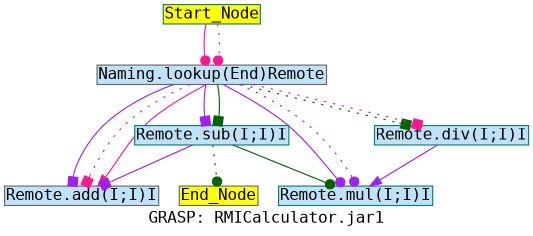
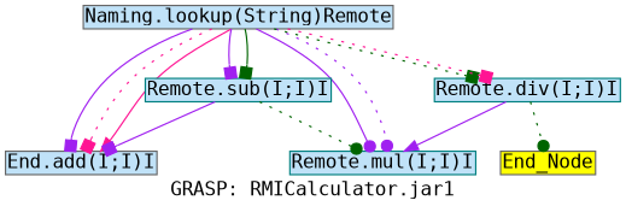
  digraph {
    fontname="DejaVu Sans Mono"
    label="GRASP: RMICalculator.jar1"
    node [color=teal fillcolor="#c0e2f8" fontname="DejaVu Sans Mono" margin=0.02 shape=box style=filled]
    edge [arrowhead=box color=purple fontname="DejaVu Sans Mono" style=solid]
-   Start_Node [fillcolor=yellow height=0 width=0]
-   "Naming.lookup(String)Remote" [color=gray40 height=0 width=0 label="Naming.lookup(End)Remote"]
-   "Remote.add(I;I)I" [color=gray40 height=0 width=0]
+   "Naming.lookup(String)Remote" [color=gray40 height=0 width=0]
+   "Remote.add(I;I)I" [color=gray40 height=0 width=0 label="End.add(I;I)I"]
    "Remote.mul(I;I)I" [height=0 width=0]
    "Remote.sub(I;I)I" [height=0 width=0]
    "Remote.div(I;I)I" [height=0 width=0]
    End_Node [color=gray40 fillcolor=yellow height=0 width=0]
-   Start_Node -> "Naming.lookup(String)Remote" [arrowhead=dot color=deeppink]
-   Start_Node -> "Naming.lookup(String)Remote" [arrowhead=dot color=deeppink style=dotted]
    "Naming.lookup(String)Remote" -> "Remote.add(I;I)I"
    "Naming.lookup(String)Remote" -> "Remote.add(I;I)I" [color=deeppink style=dotted]
    "Naming.lookup(String)Remote" -> "Remote.add(I;I)I" [arrowhead=normal color=deeppink]
    "Naming.lookup(String)Remote" -> "Remote.mul(I;I)I" [arrowhead=dot]
    "Naming.lookup(String)Remote" -> "Remote.mul(I;I)I" [arrowhead=dot style=dotted]
    "Naming.lookup(String)Remote" -> "Remote.sub(I;I)I"
    "Naming.lookup(String)Remote" -> "Remote.sub(I;I)I" [color=darkgreen]
    "Naming.lookup(String)Remote" -> "Remote.div(I;I)I" [color=darkgreen style=dotted]
    "Naming.lookup(String)Remote" -> "Remote.div(I;I)I" [color=deeppink style=dotted]
    "Remote.sub(I;I)I" -> "Remote.add(I;I)I"
-   "Remote.sub(I;I)I" -> "Remote.mul(I;I)I" [arrowhead=dot color=darkgreen]
+   "Remote.sub(I;I)I" -> "Remote.mul(I;I)I" [arrowhead=dot color=darkgreen style=dotted]
    "Remote.div(I;I)I" -> "Remote.mul(I;I)I" [arrowhead=normal]
-   "Remote.sub(I;I)I" -> End_Node [arrowhead=dot color=darkgreen style=dotted]
+   "Remote.div(I;I)I" -> End_Node [arrowhead=dot color=darkgreen style=dotted]
  }
